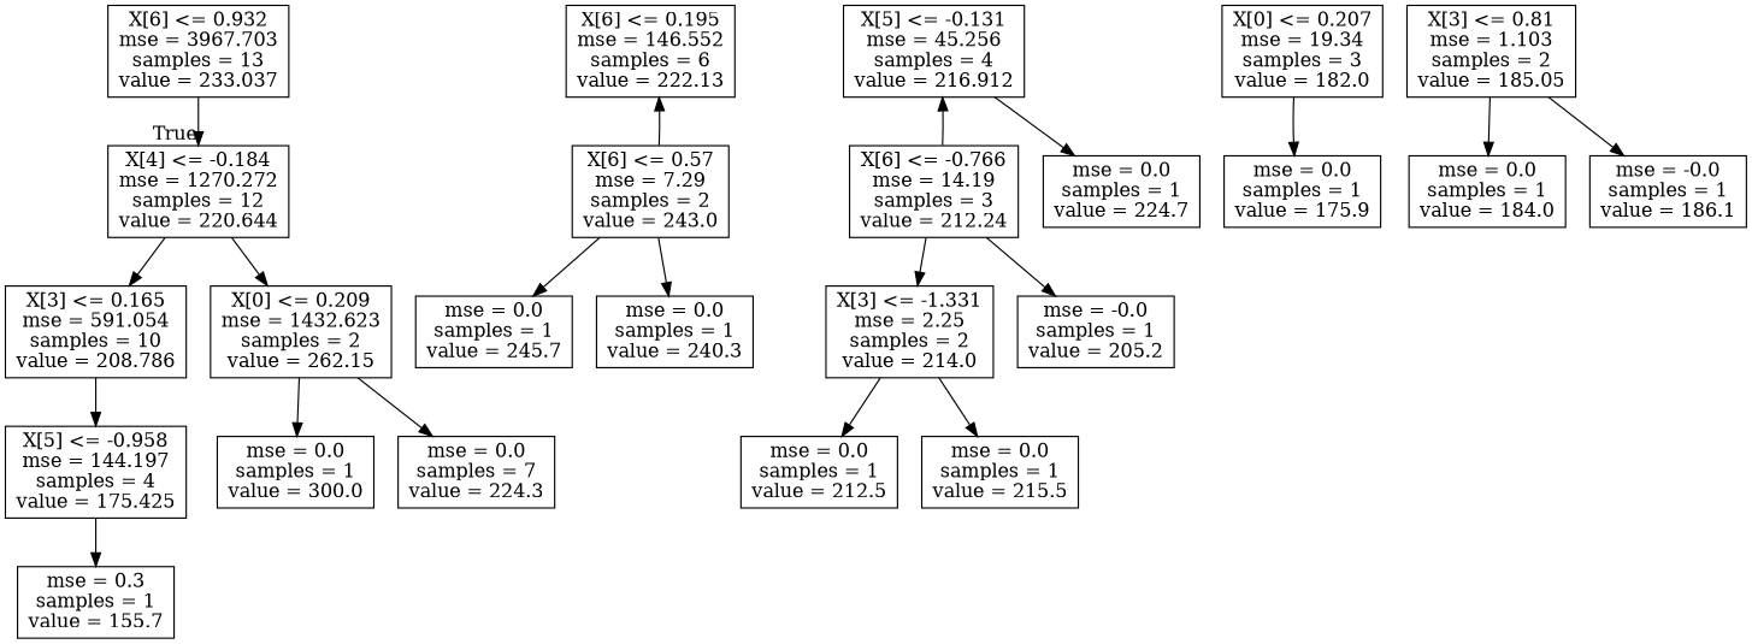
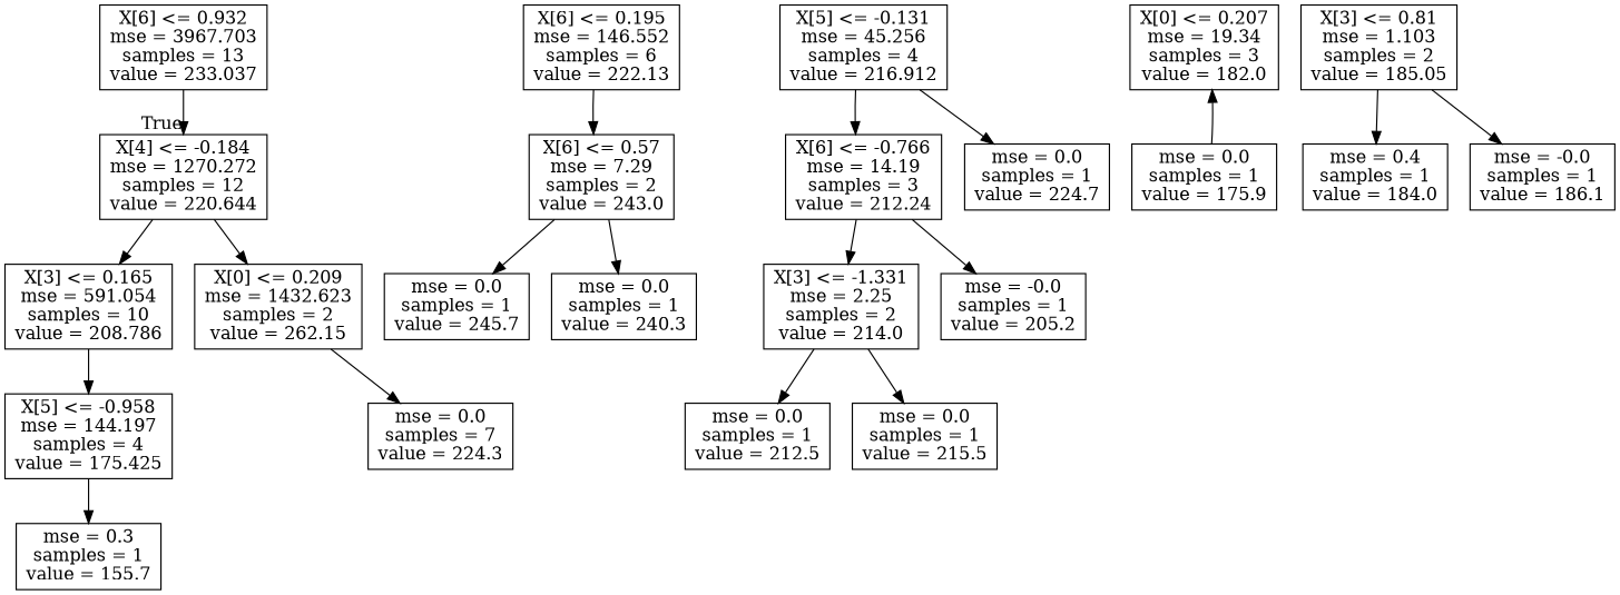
  digraph {
    node [shape=box]
    n1 [label="X[6] <= 0.932\nmse = 3967.703\nsamples = 13\nvalue = 233.037"]
    n2 [label="X[4] <= -0.184\nmse = 1270.272\nsamples = 12\nvalue = 220.644"]
    n3 [label="X[3] <= 0.165\nmse = 591.054\nsamples = 10\nvalue = 208.786"]
    n4 [label="X[0] <= 0.209\nmse = 1432.623\nsamples = 2\nvalue = 262.15"]
    n5 [label="X[5] <= -0.958\nmse = 144.197\nsamples = 4\nvalue = 175.425"]
-   n6 [label="mse = 0.0\nsamples = 1\nvalue = 300.0"]
    n7 [label="mse = 0.0\nsamples = 7\nvalue = 224.3"]
    n8 [label="X[6] <= 0.195\nmse = 146.552\nsamples = 6\nvalue = 222.13"]
    n9 [label="X[6] <= 0.57\nmse = 7.29\nsamples = 2\nvalue = 243.0"]
    n10 [label="mse = 0.3\nsamples = 1\nvalue = 155.7"]
    n11 [label="X[5] <= -0.131\nmse = 45.256\nsamples = 4\nvalue = 216.912"]
    n12 [label="X[6] <= -0.766\nmse = 14.19\nsamples = 3\nvalue = 212.24"]
    n13 [label="mse = 0.0\nsamples = 1\nvalue = 224.7"]
    n14 [label="mse = 0.0\nsamples = 1\nvalue = 245.7"]
    n15 [label="mse = 0.0\nsamples = 1\nvalue = 240.3"]
    n16 [label="X[3] <= -1.331\nmse = 2.25\nsamples = 2\nvalue = 214.0"]
    n17 [label="mse = -0.0\nsamples = 1\nvalue = 205.2"]
    n18 [label="mse = 0.0\nsamples = 1\nvalue = 212.5"]
    n19 [label="mse = 0.0\nsamples = 1\nvalue = 215.5"]
    n20 [label="X[0] <= 0.207\nmse = 19.34\nsamples = 3\nvalue = 182.0"]
    n21 [label="mse = 0.0\nsamples = 1\nvalue = 175.9"]
    n22 [label="X[3] <= 0.81\nmse = 1.103\nsamples = 2\nvalue = 185.05"]
-   n23 [label="mse = 0.0\nsamples = 1\nvalue = 184.0"]
+   n23 [label="mse = 0.4\nsamples = 1\nvalue = 184.0"]
    n24 [label="mse = -0.0\nsamples = 1\nvalue = 186.1"]
    n1 -> n2 [headlabel=True labelangle=45 labeldistance=2.5]
    n2 -> n3
    n2 -> n4
    n3 -> n5
-   n4 -> n6
    n4 -> n7
    n5 -> n10
-   n9 -> n8
+   n8 -> n9
    n9 -> n14
    n9 -> n15
-   n12 -> n11
+   n11 -> n12
    n11 -> n13
    n12 -> n16
    n12 -> n17
    n16 -> n18
    n16 -> n19
-   n20 -> n21
+   n21 -> n20
    n22 -> n23
    n22 -> n24
  }
